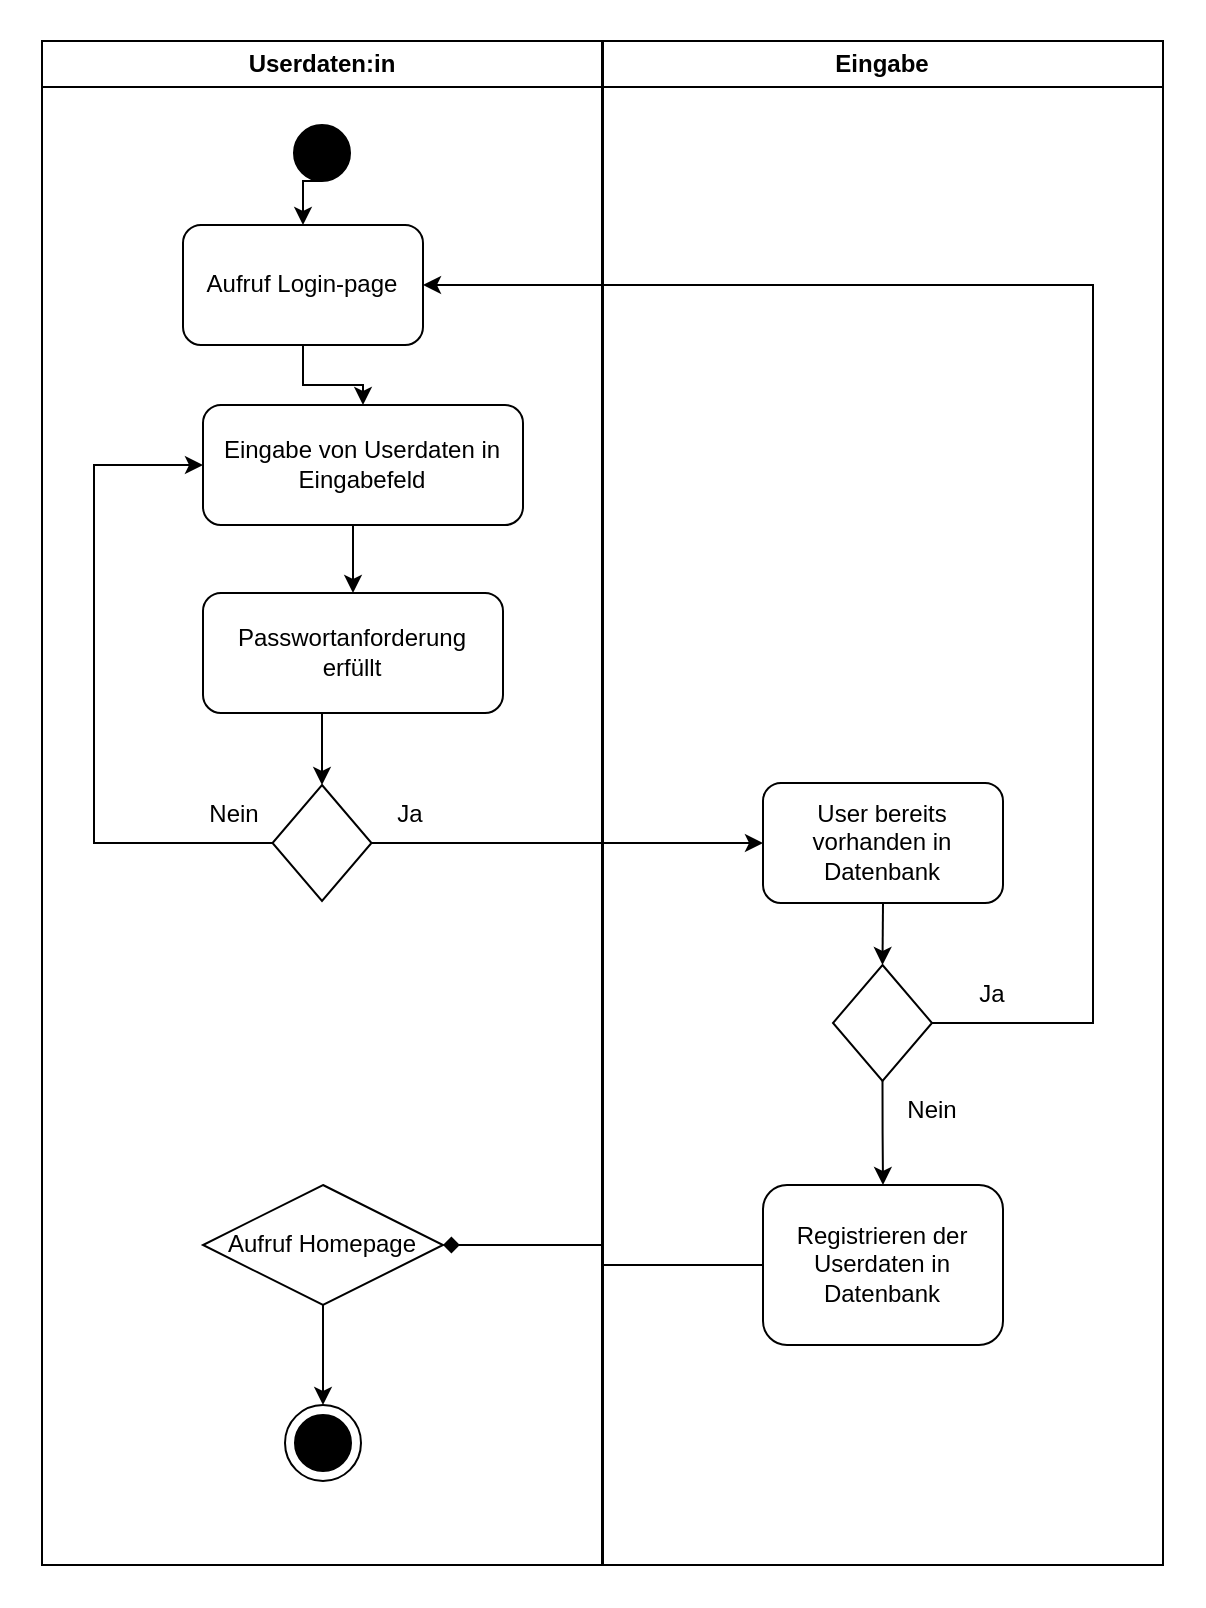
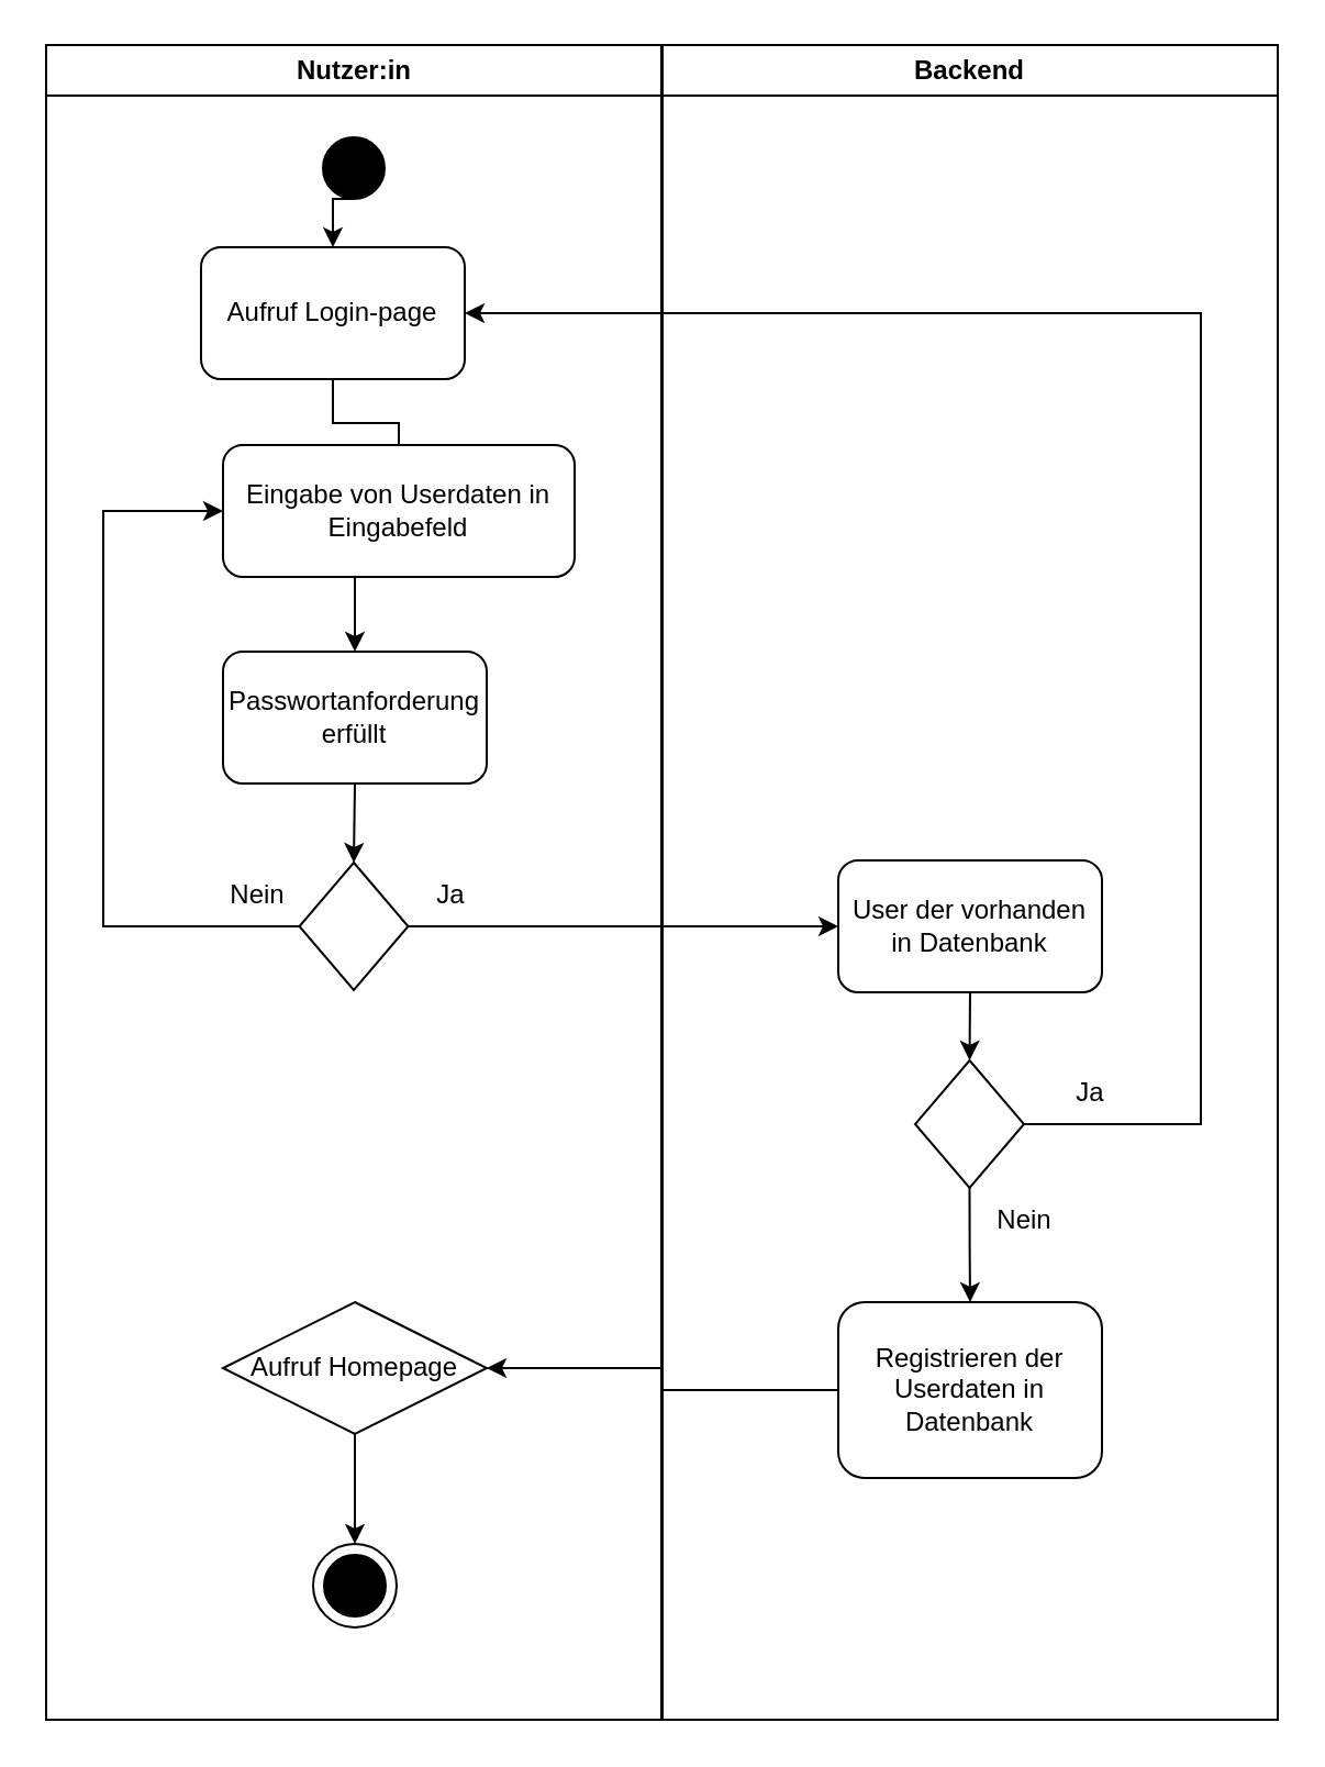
  <mxCell id="0" />
  <mxCell id="1" parent="0" />
- <mxCell id="2" value="Userdaten:in" style="swimlane;whiteSpace=wrap" vertex="1" parent="1"><mxGeometry x="20.5" y="20" width="280" height="762" as="geometry" /></mxCell>
+ <mxCell id="2" value="Nutzer:in" style="swimlane;whiteSpace=wrap" vertex="1" parent="1"><mxGeometry x="20.5" y="20" width="280" height="762" as="geometry" /></mxCell>
  <mxCell id="3" style="edgeStyle=orthogonalEdgeStyle;rounded=0;orthogonalLoop=1;jettySize=auto;html=1;exitX=0.5;exitY=1;exitDx=0;exitDy=0;entryX=0.5;entryY=0;entryDx=0;entryDy=0;" edge="1" parent="2" source="4" target="6"><mxGeometry relative="1" as="geometry" /></mxCell>
  <mxCell id="4" value="" style="ellipse;whiteSpace=wrap;html=1;aspect=fixed;fillColor=#000000;" vertex="1" parent="2"><mxGeometry x="126" y="42" width="28" height="28" as="geometry" /></mxCell>
- <mxCell id="5" style="edgeStyle=orthogonalEdgeStyle;rounded=0;orthogonalLoop=1;jettySize=auto;html=1;exitX=0.5;exitY=1;exitDx=0;exitDy=0;entryX=0.5;entryY=0;entryDx=0;entryDy=0;" edge="1" parent="2" source="6" target="8"><mxGeometry relative="1" as="geometry" /></mxCell>
+ <mxCell id="5" style="edgeStyle=orthogonalEdgeStyle;rounded=0;orthogonalLoop=1;jettySize=auto;html=1;exitX=0.5;exitY=1;exitDx=0;exitDy=0;entryX=0.5;entryY=0;entryDx=0;entryDy=0;endArrow=none;" edge="1" parent="2" source="6" target="8"><mxGeometry relative="1" as="geometry" /></mxCell>
  <mxCell id="6" value="Aufruf Login-page" style="rounded=1;whiteSpace=wrap;html=1;" vertex="1" parent="2"><mxGeometry x="70.5" y="92" width="120" height="60" as="geometry" /></mxCell>
  <mxCell id="7" style="edgeStyle=orthogonalEdgeStyle;rounded=0;orthogonalLoop=1;jettySize=auto;html=1;exitX=0.5;exitY=1;exitDx=0;exitDy=0;entryX=0.5;entryY=0;entryDx=0;entryDy=0;" edge="1" parent="2" source="8" target="10"><mxGeometry relative="1" as="geometry" /></mxCell>
  <mxCell id="8" value="Eingabe von Userdaten in Eingabefeld" style="rounded=1;whiteSpace=wrap;html=1;" vertex="1" parent="2"><mxGeometry x="80.5" y="182" width="160" height="60" as="geometry" /></mxCell>
  <mxCell id="9" style="edgeStyle=orthogonalEdgeStyle;rounded=0;orthogonalLoop=1;jettySize=auto;html=1;exitX=0.5;exitY=1;exitDx=0;exitDy=0;entryX=0.5;entryY=0;entryDx=0;entryDy=0;" edge="1" parent="2" source="10" target="12"><mxGeometry relative="1" as="geometry" /></mxCell>
- <mxCell id="10" value="Passwortanforderung&lt;div&gt;erfüllt&lt;/div&gt;" style="rounded=1;whiteSpace=wrap;html=1;" vertex="1" parent="2"><mxGeometry x="80.5" y="276" width="150" height="60" as="geometry" /></mxCell>
+ <mxCell id="10" value="Passwortanforderung&lt;div&gt;erfüllt&lt;/div&gt;" style="rounded=1;whiteSpace=wrap;html=1;" vertex="1" parent="2"><mxGeometry x="80.5" y="276" width="120" height="60" as="geometry" /></mxCell>
  <mxCell id="11" style="edgeStyle=orthogonalEdgeStyle;rounded=0;orthogonalLoop=1;jettySize=auto;html=1;exitX=0;exitY=0.5;exitDx=0;exitDy=0;entryX=0;entryY=0.5;entryDx=0;entryDy=0;" edge="1" parent="2" source="12" target="8"><mxGeometry relative="1" as="geometry"><Array as="points"><mxPoint x="26" y="401" /><mxPoint x="26" y="212" /></Array></mxGeometry></mxCell>
  <mxCell id="12" value="" style="rhombus;whiteSpace=wrap;html=1;" vertex="1" parent="2"><mxGeometry x="115.25" y="372" width="49.5" height="58" as="geometry" /></mxCell>
  <mxCell id="13" value="Ja" style="text;html=1;align=center;verticalAlign=middle;whiteSpace=wrap;rounded=0;" vertex="1" parent="2"><mxGeometry x="154.5" y="372" width="60" height="30" as="geometry" /></mxCell>
  <mxCell id="14" value="Nein" style="text;html=1;align=center;verticalAlign=middle;whiteSpace=wrap;rounded=0;" vertex="1" parent="2"><mxGeometry x="66.5" y="372" width="60" height="30" as="geometry" /></mxCell>
  <mxCell id="15" style="edgeStyle=orthogonalEdgeStyle;rounded=0;orthogonalLoop=1;jettySize=auto;html=1;exitX=0.5;exitY=1;exitDx=0;exitDy=0;entryX=0.5;entryY=0;entryDx=0;entryDy=0;" edge="1" parent="2" source="16" target="17"><mxGeometry relative="1" as="geometry" /></mxCell>
  <mxCell id="16" value="Aufruf Homepage" style="rhombus;whiteSpace=wrap;html=1;" vertex="1" parent="2"><mxGeometry x="80.5" y="572" width="120" height="60" as="geometry" /></mxCell>
  <mxCell id="17" value="" style="ellipse;whiteSpace=wrap;html=1;aspect=fixed;" vertex="1" parent="2"><mxGeometry x="121.5" y="682" width="38" height="38" as="geometry" /></mxCell>
  <mxCell id="18" value="" style="ellipse;whiteSpace=wrap;html=1;aspect=fixed;fillColor=#000000;" vertex="1" parent="2"><mxGeometry x="126.5" y="687" width="28" height="28" as="geometry" /></mxCell>
- <mxCell id="19" value="Eingabe" style="swimlane;whiteSpace=wrap;startSize=23;" vertex="1" parent="1"><mxGeometry x="301" y="20" width="280" height="762" as="geometry" /></mxCell>
+ <mxCell id="19" value="Backend" style="swimlane;whiteSpace=wrap;startSize=23;" vertex="1" parent="1"><mxGeometry x="301" y="20" width="280" height="762" as="geometry" /></mxCell>
  <mxCell id="20" value="Registrieren der Userdaten in Datenbank" style="rounded=1;whiteSpace=wrap;html=1;" vertex="1" parent="19"><mxGeometry x="80" y="572" width="120" height="80" as="geometry" /></mxCell>
  <mxCell id="21" style="edgeStyle=orthogonalEdgeStyle;rounded=0;orthogonalLoop=1;jettySize=auto;html=1;exitX=0.5;exitY=1;exitDx=0;exitDy=0;entryX=0.5;entryY=0;entryDx=0;entryDy=0;" edge="1" parent="19" source="22" target="24"><mxGeometry relative="1" as="geometry" /></mxCell>
- <mxCell id="22" value="User bereits vorhanden in Datenbank" style="rounded=1;whiteSpace=wrap;html=1;" vertex="1" parent="19"><mxGeometry x="80" y="371" width="120" height="60" as="geometry" /></mxCell>
+ <mxCell id="22" value="User der vorhanden in Datenbank" style="rounded=1;whiteSpace=wrap;html=1;" vertex="1" parent="19"><mxGeometry x="80" y="371" width="120" height="60" as="geometry" /></mxCell>
  <mxCell id="23" style="edgeStyle=orthogonalEdgeStyle;rounded=0;orthogonalLoop=1;jettySize=auto;html=1;exitX=0.5;exitY=1;exitDx=0;exitDy=0;entryX=0.5;entryY=0;entryDx=0;entryDy=0;" edge="1" parent="19" source="24" target="20"><mxGeometry relative="1" as="geometry" /></mxCell>
  <mxCell id="24" value="" style="rhombus;whiteSpace=wrap;html=1;" vertex="1" parent="19"><mxGeometry x="115" y="462" width="49.5" height="58" as="geometry" /></mxCell>
  <mxCell id="25" value="Ja" style="text;html=1;align=center;verticalAlign=middle;whiteSpace=wrap;rounded=0;" vertex="1" parent="19"><mxGeometry x="165" y="462" width="60" height="30" as="geometry" /></mxCell>
  <mxCell id="26" value="Nein" style="text;html=1;align=center;verticalAlign=middle;whiteSpace=wrap;rounded=0;" vertex="1" parent="19"><mxGeometry x="135" y="520" width="60" height="30" as="geometry" /></mxCell>
  <mxCell id="27" style="edgeStyle=orthogonalEdgeStyle;rounded=0;orthogonalLoop=1;jettySize=auto;html=1;exitX=1;exitY=0.5;exitDx=0;exitDy=0;entryX=0;entryY=0.5;entryDx=0;entryDy=0;" edge="1" parent="1" source="12" target="22"><mxGeometry relative="1" as="geometry" /></mxCell>
  <mxCell id="28" style="edgeStyle=orthogonalEdgeStyle;rounded=0;orthogonalLoop=1;jettySize=auto;html=1;exitX=1;exitY=0.5;exitDx=0;exitDy=0;entryX=1;entryY=0.5;entryDx=0;entryDy=0;" edge="1" parent="1" source="24" target="6"><mxGeometry relative="1" as="geometry"><Array as="points"><mxPoint x="546" y="511" /><mxPoint x="546" y="142" /></Array></mxGeometry></mxCell>
- <mxCell id="29" style="edgeStyle=orthogonalEdgeStyle;rounded=0;orthogonalLoop=1;jettySize=auto;html=1;exitX=0;exitY=0.5;exitDx=0;exitDy=0;entryX=1;entryY=0.5;entryDx=0;entryDy=0;endArrow=diamond;" edge="1" parent="1" source="20" target="16"><mxGeometry relative="1" as="geometry" /></mxCell>
+ <mxCell id="29" style="edgeStyle=orthogonalEdgeStyle;rounded=0;orthogonalLoop=1;jettySize=auto;html=1;exitX=0;exitY=0.5;exitDx=0;exitDy=0;entryX=1;entryY=0.5;entryDx=0;entryDy=0;" edge="1" parent="1" source="20" target="16"><mxGeometry relative="1" as="geometry" /></mxCell>
